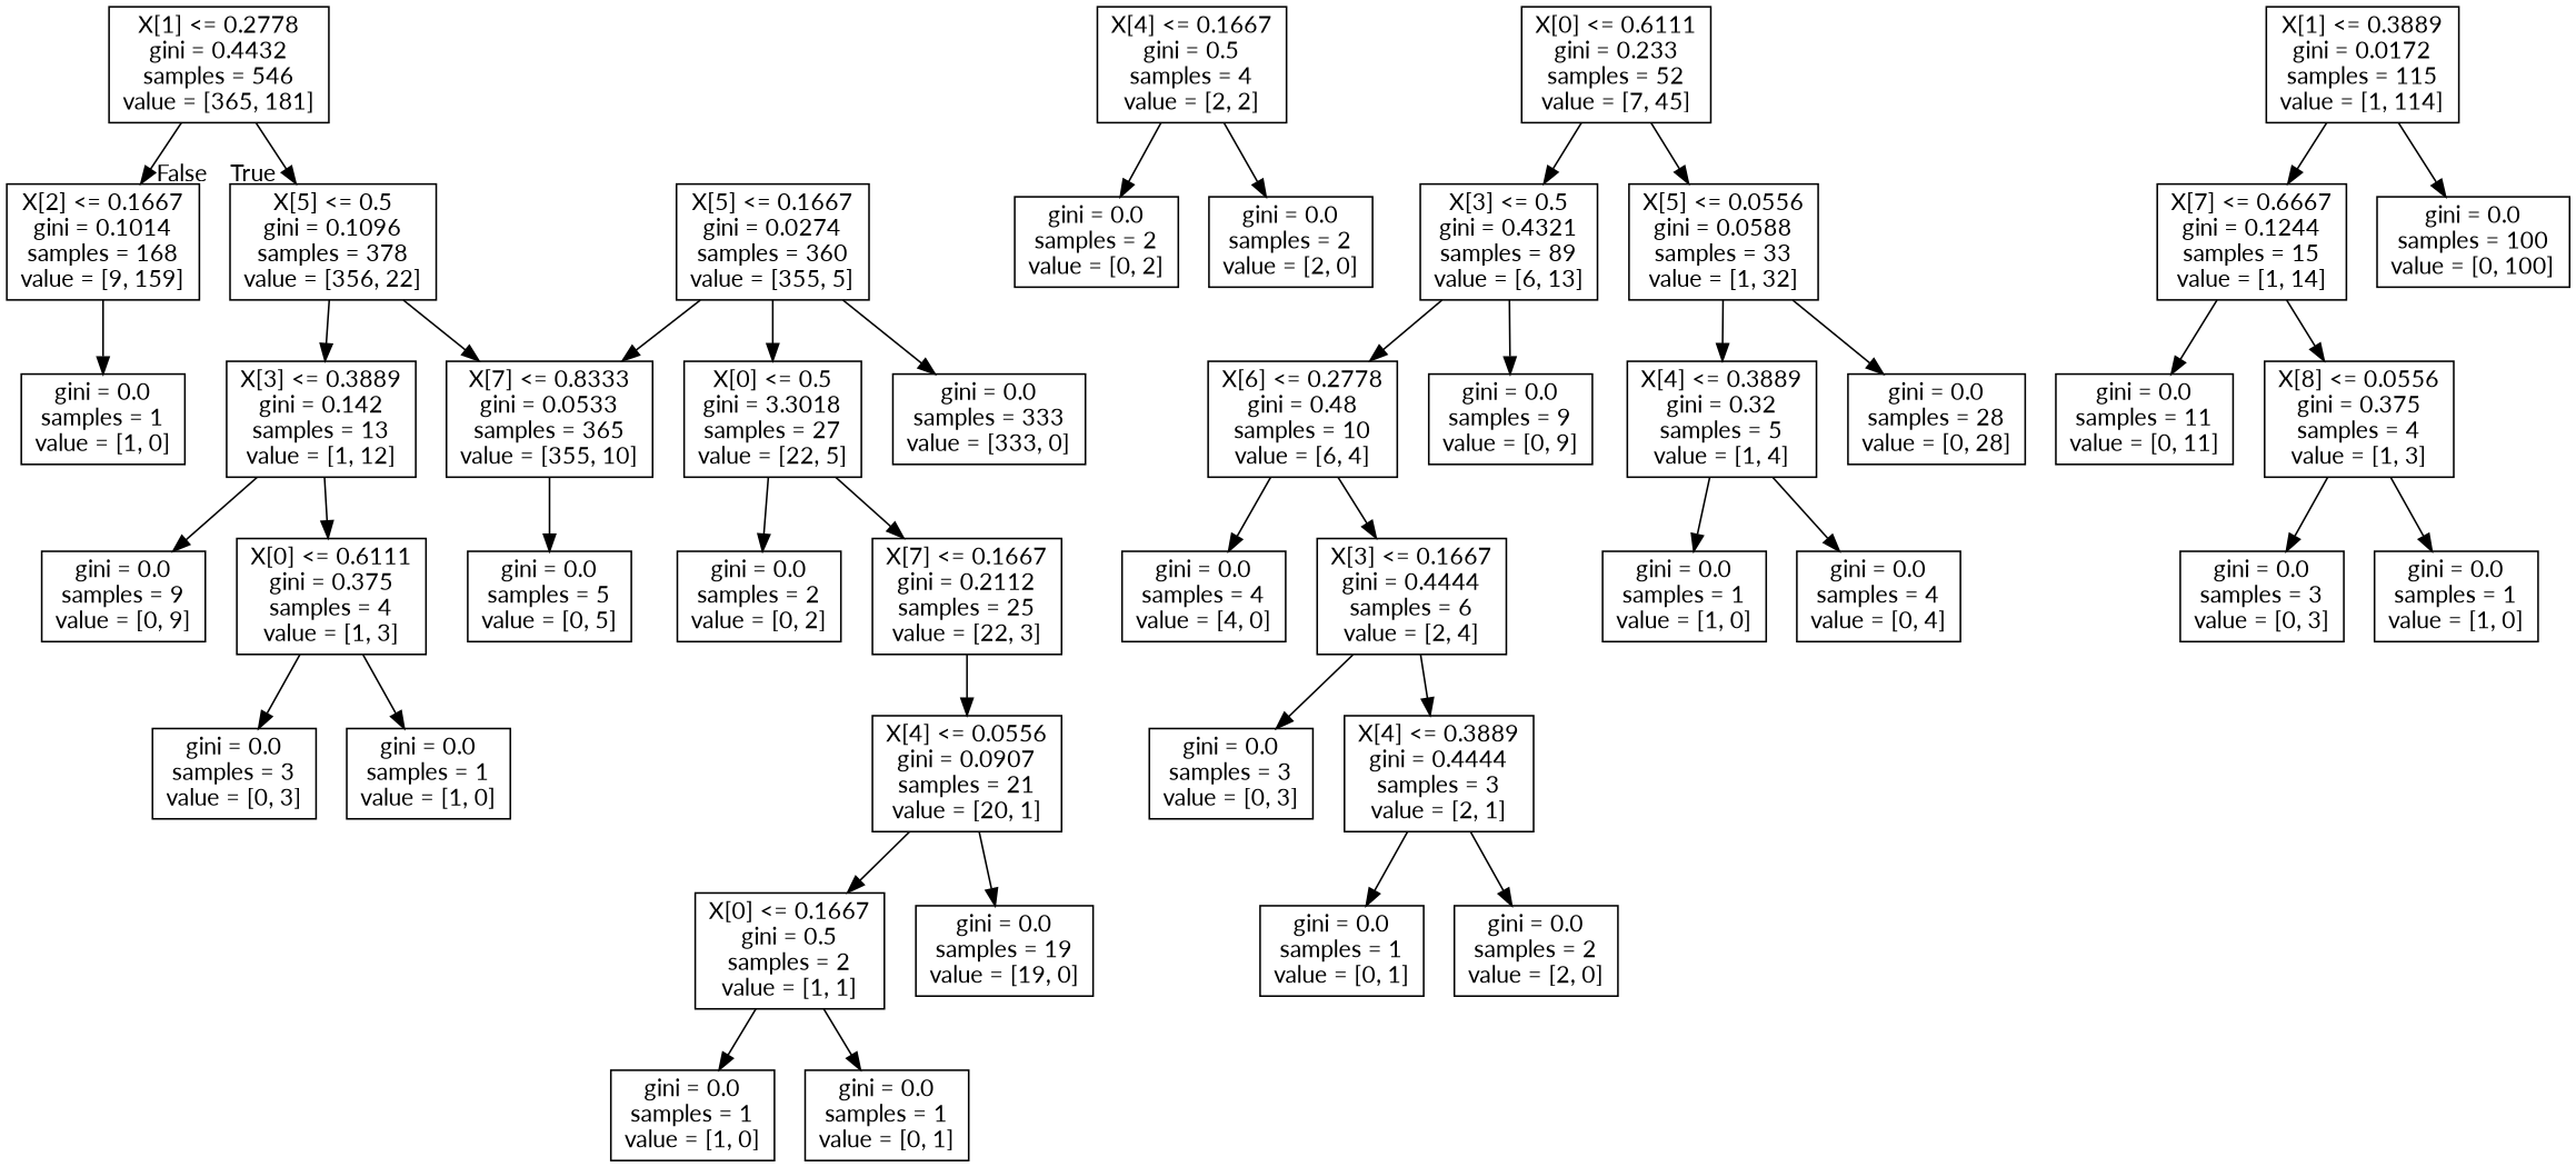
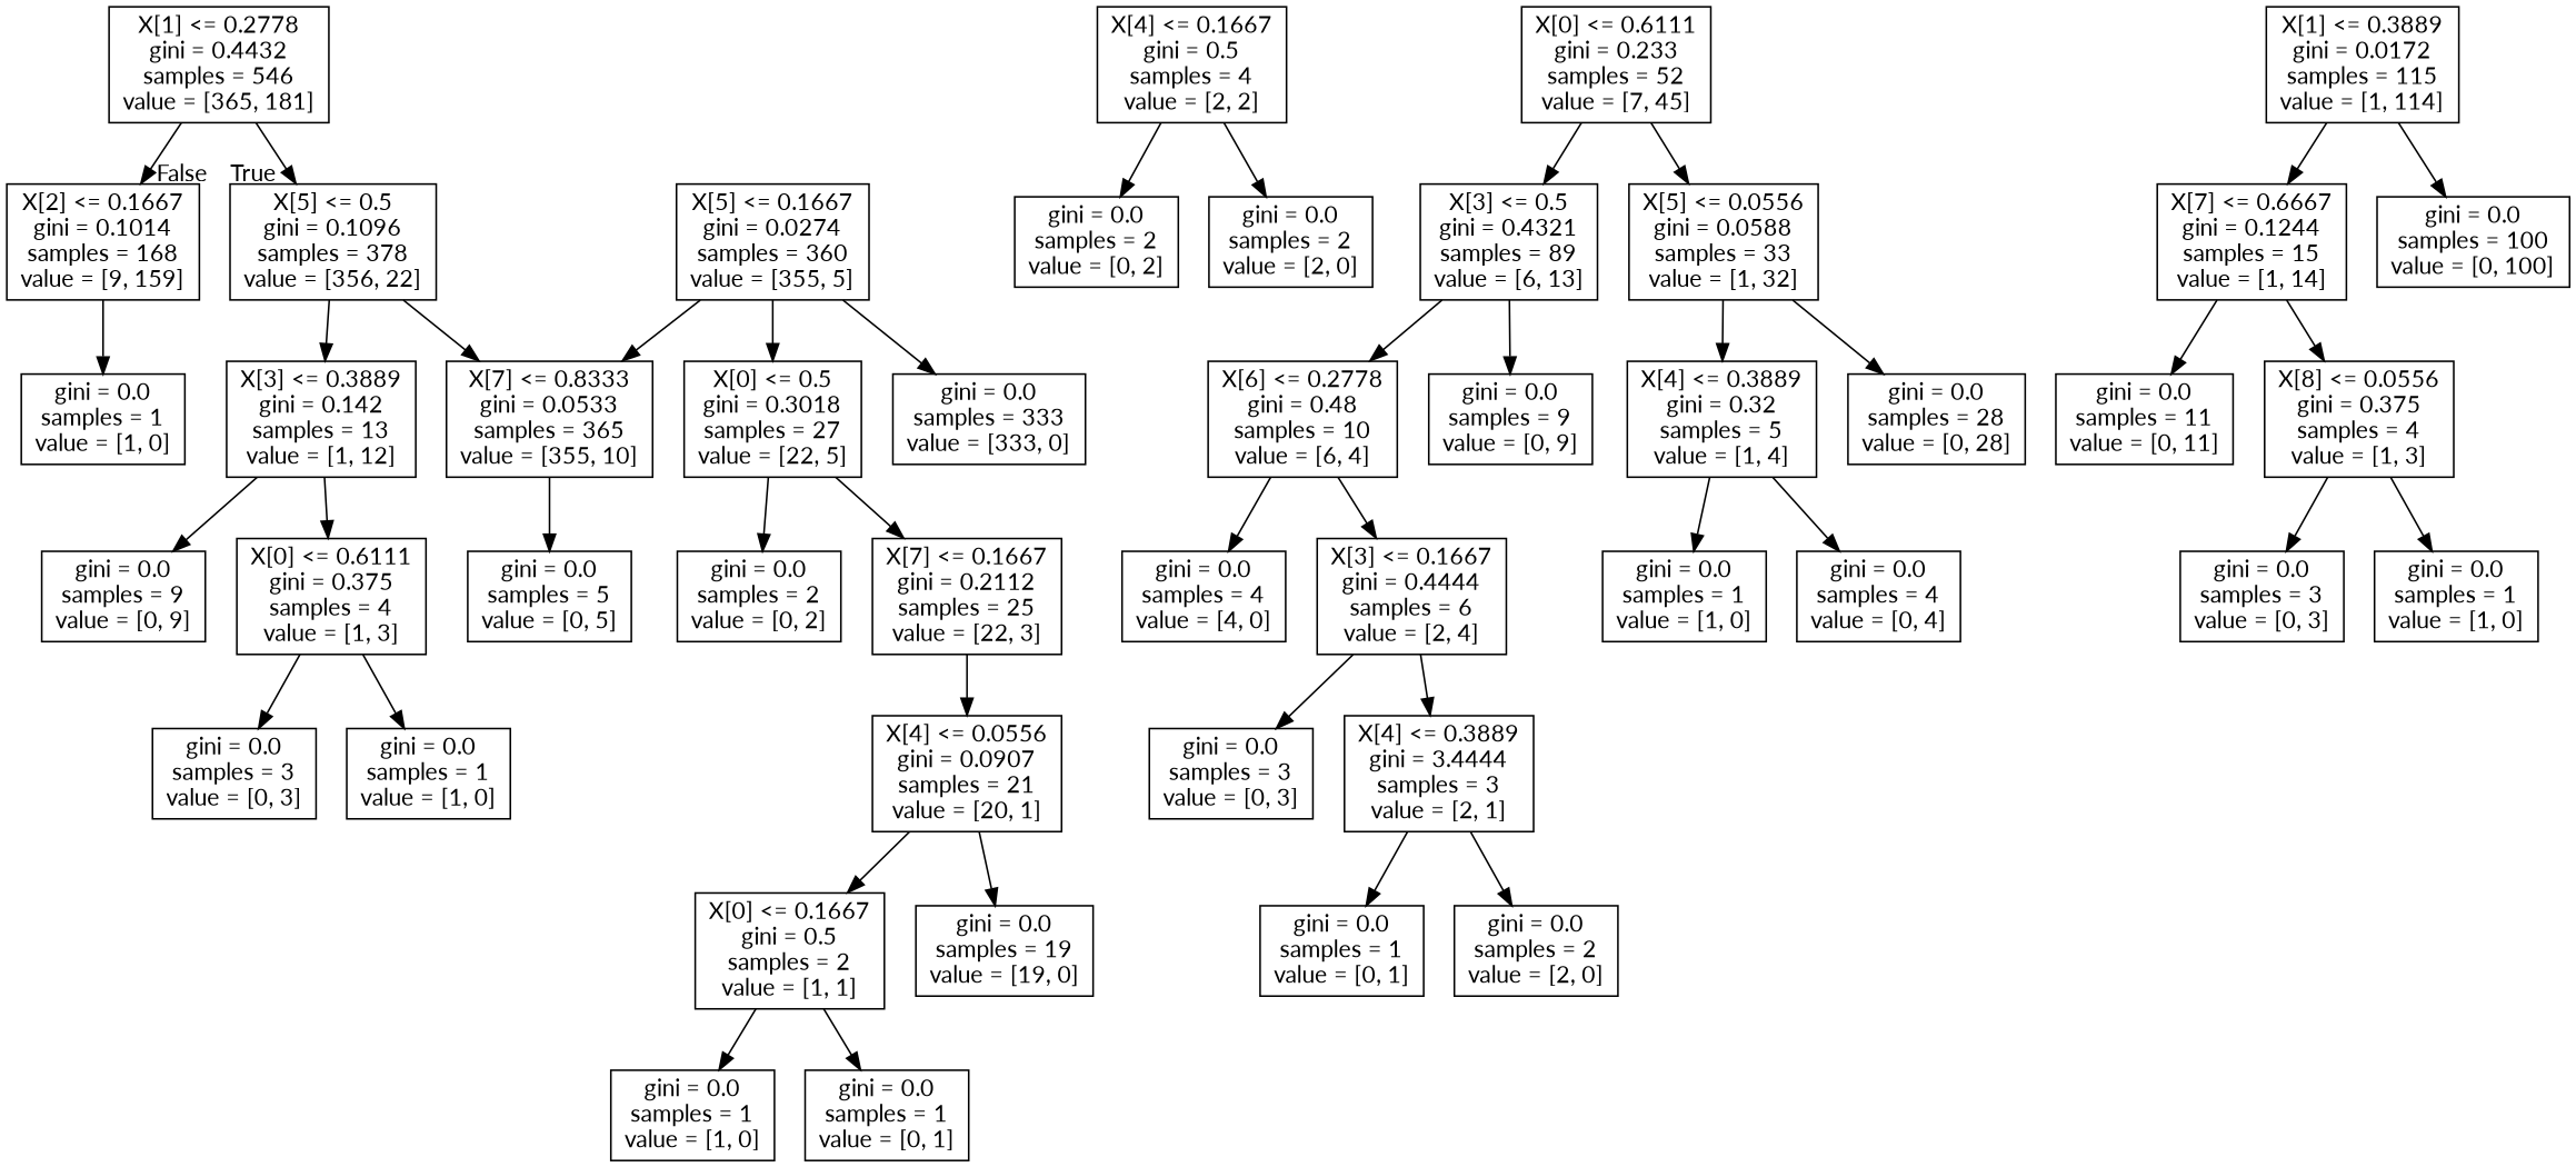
  digraph {
    fontname=Lato
    node [fontname=Lato shape=box]
    edge [fontname=Lato]
    n1 [label="X[1] <= 0.2778\ngini = 0.4432\nsamples = 546\nvalue = [365, 181]"]
    n2 [label="X[5] <= 0.5\ngini = 0.1096\nsamples = 378\nvalue = [356, 22]"]
    n3 [label="X[2] <= 0.1667\ngini = 0.1014\nsamples = 168\nvalue = [9, 159]"]
    n4 [label="X[7] <= 0.8333\ngini = 0.0533\nsamples = 365\nvalue = [355, 10]"]
    n5 [label="X[3] <= 0.3889\ngini = 0.142\nsamples = 13\nvalue = [1, 12]"]
    n6 [label="gini = 0.0\nsamples = 1\nvalue = [1, 0]"]
    n7 [label="gini = 0.0\nsamples = 5\nvalue = [0, 5]"]
    n8 [label="gini = 0.0\nsamples = 9\nvalue = [0, 9]"]
    n9 [label="X[0] <= 0.6111\ngini = 0.375\nsamples = 4\nvalue = [1, 3]"]
    n10 [label="X[5] <= 0.1667\ngini = 0.0274\nsamples = 360\nvalue = [355, 5]"]
    n11 [label="gini = 0.0\nsamples = 333\nvalue = [333, 0]"]
-   n12 [label="X[0] <= 0.5\ngini = 3.3018\nsamples = 27\nvalue = [22, 5]"]
+   n12 [label="X[0] <= 0.5\ngini = 0.3018\nsamples = 27\nvalue = [22, 5]"]
    n13 [label="X[7] <= 0.1667\ngini = 0.2112\nsamples = 25\nvalue = [22, 3]"]
    n14 [label="gini = 0.0\nsamples = 2\nvalue = [0, 2]"]
    n15 [label="X[4] <= 0.0556\ngini = 0.0907\nsamples = 21\nvalue = [20, 1]"]
    n16 [label="X[0] <= 0.1667\ngini = 0.5\nsamples = 2\nvalue = [1, 1]"]
    n17 [label="gini = 0.0\nsamples = 19\nvalue = [19, 0]"]
    n18 [label="X[4] <= 0.1667\ngini = 0.5\nsamples = 4\nvalue = [2, 2]"]
    n19 [label="gini = 0.0\nsamples = 2\nvalue = [0, 2]"]
    n20 [label="gini = 0.0\nsamples = 2\nvalue = [2, 0]"]
    n21 [label="gini = 0.0\nsamples = 1\nvalue = [1, 0]"]
    n22 [label="gini = 0.0\nsamples = 1\nvalue = [0, 1]"]
    n23 [label="gini = 0.0\nsamples = 1\nvalue = [1, 0]"]
    n24 [label="gini = 0.0\nsamples = 3\nvalue = [0, 3]"]
    n25 [label="X[0] <= 0.6111\ngini = 0.233\nsamples = 52\nvalue = [7, 45]"]
    n26 [label="X[3] <= 0.5\ngini = 0.4321\nsamples = 89\nvalue = [6, 13]"]
    n27 [label="X[5] <= 0.0556\ngini = 0.0588\nsamples = 33\nvalue = [1, 32]"]
    n28 [label="X[1] <= 0.3889\ngini = 0.0172\nsamples = 115\nvalue = [1, 114]"]
    n29 [label="X[7] <= 0.6667\ngini = 0.1244\nsamples = 15\nvalue = [1, 14]"]
    n30 [label="gini = 0.0\nsamples = 100\nvalue = [0, 100]"]
    n31 [label="X[6] <= 0.2778\ngini = 0.48\nsamples = 10\nvalue = [6, 4]"]
    n32 [label="gini = 0.0\nsamples = 9\nvalue = [0, 9]"]
    n33 [label="X[4] <= 0.3889\ngini = 0.32\nsamples = 5\nvalue = [1, 4]"]
    n34 [label="gini = 0.0\nsamples = 28\nvalue = [0, 28]"]
    n35 [label="gini = 0.0\nsamples = 4\nvalue = [4, 0]"]
    n36 [label="X[3] <= 0.1667\ngini = 0.4444\nsamples = 6\nvalue = [2, 4]"]
    n37 [label="gini = 0.0\nsamples = 3\nvalue = [0, 3]"]
-   n38 [label="X[4] <= 0.3889\ngini = 0.4444\nsamples = 3\nvalue = [2, 1]"]
+   n38 [label="X[4] <= 0.3889\ngini = 3.4444\nsamples = 3\nvalue = [2, 1]"]
    n39 [label="gini = 0.0\nsamples = 1\nvalue = [0, 1]"]
    n40 [label="gini = 0.0\nsamples = 2\nvalue = [2, 0]"]
    n41 [label="gini = 0.0\nsamples = 1\nvalue = [1, 0]"]
    n42 [label="gini = 0.0\nsamples = 4\nvalue = [0, 4]"]
    n43 [label="gini = 0.0\nsamples = 11\nvalue = [0, 11]"]
    n44 [label="X[8] <= 0.0556\ngini = 0.375\nsamples = 4\nvalue = [1, 3]"]
    n45 [label="gini = 0.0\nsamples = 3\nvalue = [0, 3]"]
    n46 [label="gini = 0.0\nsamples = 1\nvalue = [1, 0]"]
    n1 -> n2 [headlabel=True labelangle=45 labeldistance=2.5]
    n1 -> n3 [headlabel=False labelangle=-45 labeldistance=2.5]
    n2 -> n4
    n2 -> n5
    n3 -> n6
    n4 -> n7
    n5 -> n8
    n5 -> n9
    n9 -> n23
    n9 -> n24
    n10 -> n4
    n10 -> n11
    n10 -> n12
    n12 -> n13
    n12 -> n14
    n13 -> n15
    n15 -> n16
    n15 -> n17
    n16 -> n21
    n16 -> n22
    n18 -> n19
    n18 -> n20
    n25 -> n26
    n25 -> n27
    n26 -> n31
    n26 -> n32
    n27 -> n33
    n27 -> n34
    n28 -> n29
    n28 -> n30
    n29 -> n43
    n29 -> n44
    n31 -> n35
    n31 -> n36
    n33 -> n41
    n33 -> n42
    n36 -> n37
    n36 -> n38
    n38 -> n39
    n38 -> n40
    n44 -> n45
    n44 -> n46
  }
